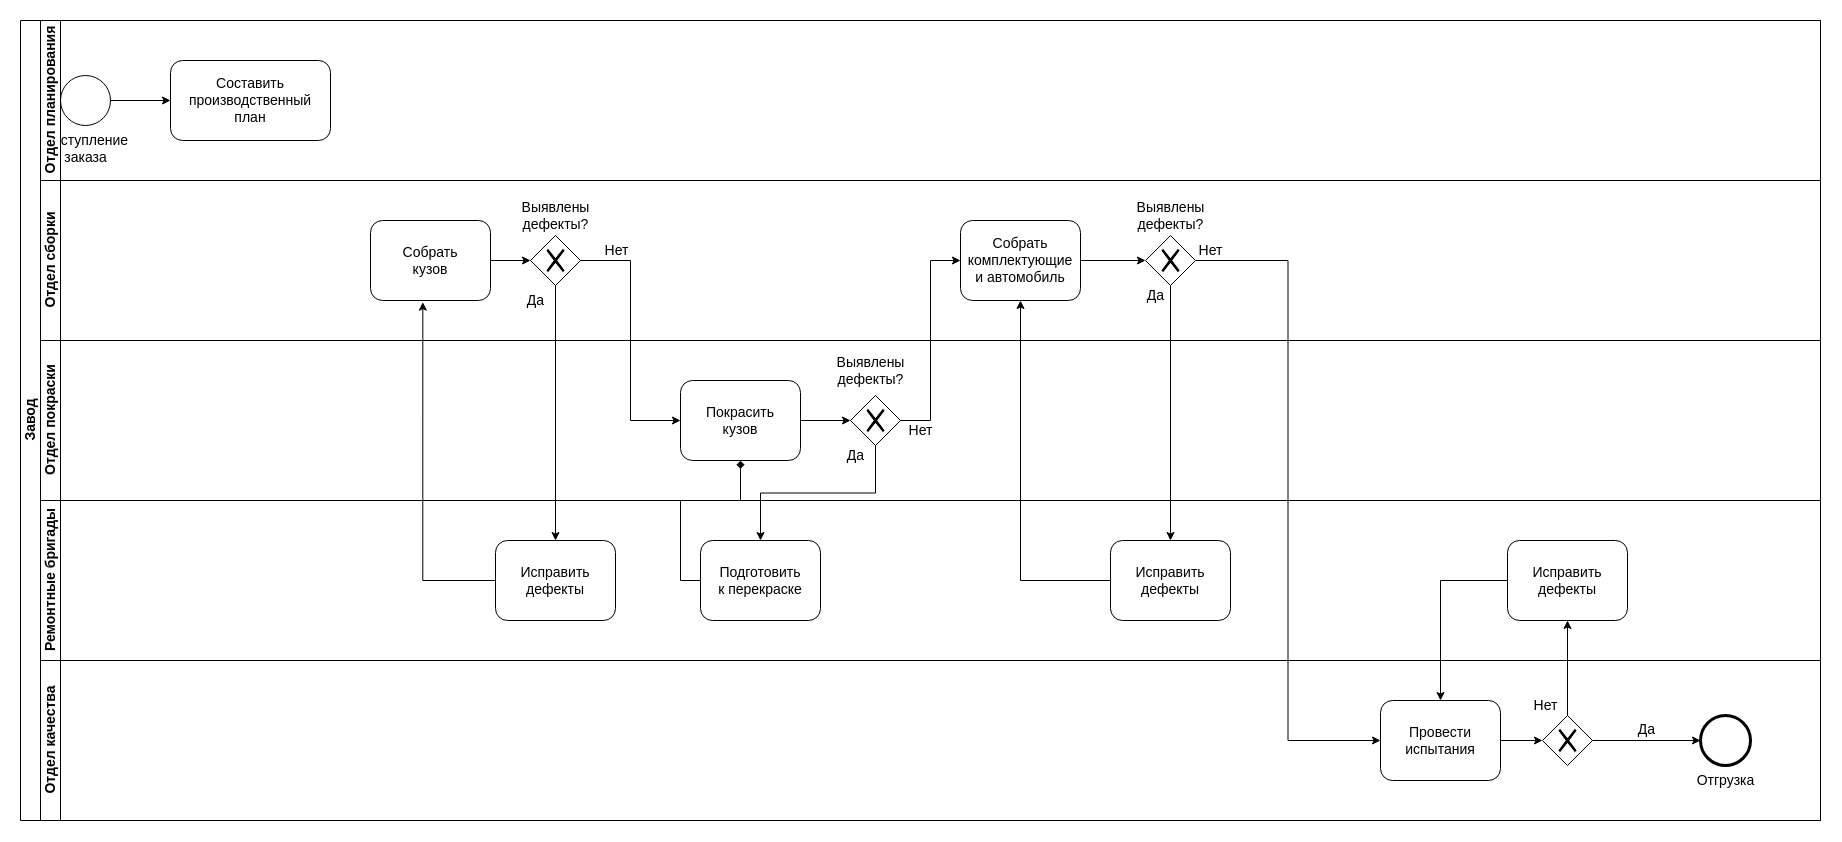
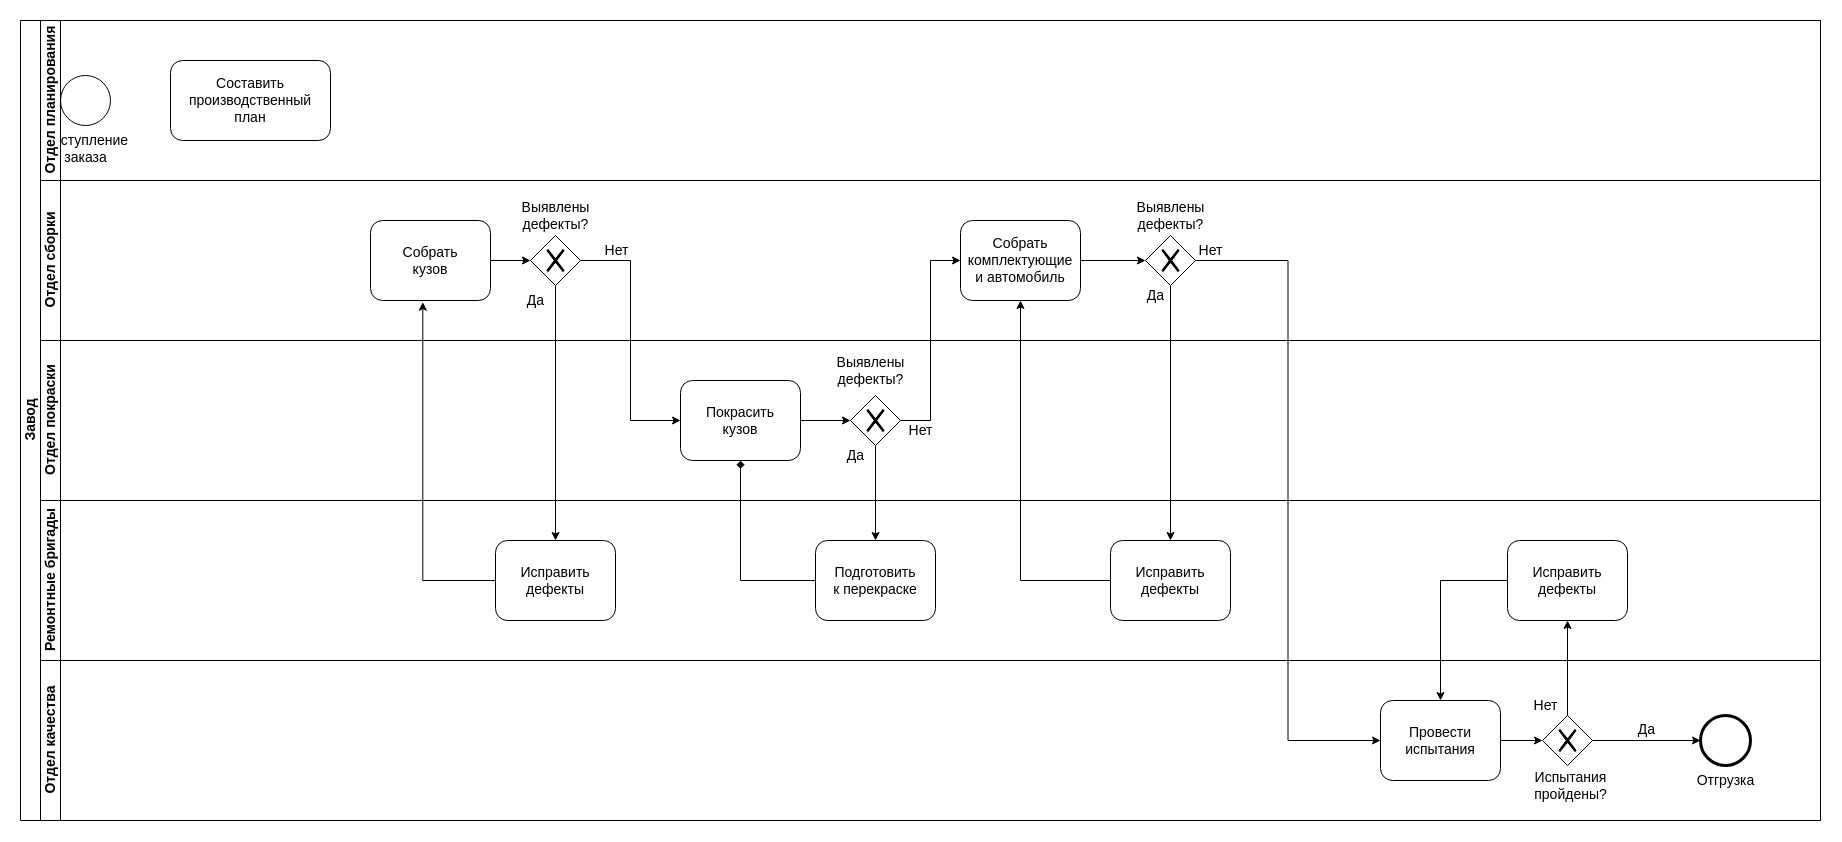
  <mxCell id="0" />
  <mxCell id="1" parent="0" />
  <mxCell id="2" value="Завод" style="swimlane;html=1;horizontal=0;startSize=20;fontSize=14;" vertex="1" parent="1"><mxGeometry x="20" y="20" width="1800" height="800" as="geometry" /></mxCell>
  <mxCell id="3" value="Отдел сборки" style="swimlane;html=1;horizontal=0;startSize=20;fontSize=14;" vertex="1" parent="2"><mxGeometry x="20" y="160" width="1780" height="160" as="geometry" /></mxCell>
  <mxCell id="4" style="edgeStyle=orthogonalEdgeStyle;rounded=0;orthogonalLoop=1;jettySize=auto;html=1;exitX=1;exitY=0.5;exitDx=0;exitDy=0;entryX=0;entryY=0.5;entryDx=0;entryDy=0;fontSize=14;" edge="1" parent="3" source="5" target="6"><mxGeometry relative="1" as="geometry" /></mxCell>
  <mxCell id="5" value="Собрать&lt;br&gt;кузов" style="shape=ext;rounded=1;html=1;whiteSpace=wrap;fontSize=14;" vertex="1" parent="3"><mxGeometry x="330" y="40" width="120" height="80" as="geometry" /></mxCell>
  <mxCell id="6" value="" style="shape=mxgraph.bpmn.shape;html=1;verticalLabelPosition=bottom;labelBackgroundColor=#ffffff;verticalAlign=top;align=center;perimeter=rhombusPerimeter;background=gateway;outlineConnect=0;outline=none;symbol=exclusiveGw;fontSize=14;" vertex="1" parent="3"><mxGeometry x="490" y="55" width="50" height="50" as="geometry" /></mxCell>
  <mxCell id="7" style="edgeStyle=orthogonalEdgeStyle;rounded=0;orthogonalLoop=1;jettySize=auto;html=1;exitX=1;exitY=0.5;exitDx=0;exitDy=0;fontSize=14;" edge="1" parent="3" source="8" target="9"><mxGeometry relative="1" as="geometry" /></mxCell>
  <mxCell id="8" value="Собрать&lt;br&gt;комплектующие&lt;br&gt;и автомобиль" style="shape=ext;rounded=1;html=1;whiteSpace=wrap;fontSize=14;" vertex="1" parent="3"><mxGeometry x="920" y="40" width="120" height="80" as="geometry" /></mxCell>
  <mxCell id="9" value="" style="shape=mxgraph.bpmn.shape;html=1;verticalLabelPosition=bottom;labelBackgroundColor=#ffffff;verticalAlign=top;align=center;perimeter=rhombusPerimeter;background=gateway;outlineConnect=0;outline=none;symbol=exclusiveGw;fontSize=14;" vertex="1" parent="3"><mxGeometry x="1105" y="55" width="50" height="50" as="geometry" /></mxCell>
  <mxCell id="10" value="Выявлены&lt;br&gt;дефекты?" style="text;html=1;align=center;verticalAlign=middle;resizable=0;points=[];autosize=1;fontSize=14;" vertex="1" parent="3"><mxGeometry x="475" y="15" width="80" height="40" as="geometry" /></mxCell>
  <mxCell id="11" value="Выявлены&lt;br&gt;дефекты?" style="text;html=1;align=center;verticalAlign=middle;resizable=0;points=[];autosize=1;fontSize=14;" vertex="1" parent="3"><mxGeometry x="1090" y="15" width="80" height="40" as="geometry" /></mxCell>
  <mxCell id="12" value="Да" style="text;html=1;align=center;verticalAlign=middle;resizable=0;points=[];autosize=1;fontSize=14;" vertex="1" parent="3"><mxGeometry x="480" y="110" width="30" height="20" as="geometry" /></mxCell>
  <mxCell id="13" value="Да" style="text;html=1;align=center;verticalAlign=middle;resizable=0;points=[];autosize=1;fontSize=14;" vertex="1" parent="3"><mxGeometry x="1100" y="105" width="30" height="20" as="geometry" /></mxCell>
  <mxCell id="14" value="Нет" style="text;html=1;align=center;verticalAlign=middle;resizable=0;points=[];autosize=1;fontSize=14;" vertex="1" parent="3"><mxGeometry x="556" y="60" width="40" height="20" as="geometry" /></mxCell>
  <mxCell id="15" value="Нет" style="text;html=1;align=center;verticalAlign=middle;resizable=0;points=[];autosize=1;fontSize=14;" vertex="1" parent="3"><mxGeometry x="1150" y="60" width="40" height="20" as="geometry" /></mxCell>
  <mxCell id="16" value="Отдел покраски" style="swimlane;html=1;horizontal=0;startSize=20;fontSize=14;" vertex="1" parent="2"><mxGeometry x="20" y="320" width="1780" height="160" as="geometry" /></mxCell>
  <mxCell id="17" style="edgeStyle=orthogonalEdgeStyle;rounded=0;orthogonalLoop=1;jettySize=auto;html=1;exitX=1;exitY=0.5;exitDx=0;exitDy=0;entryX=0;entryY=0.5;entryDx=0;entryDy=0;fontSize=14;" edge="1" parent="16" source="18" target="19"><mxGeometry relative="1" as="geometry" /></mxCell>
  <mxCell id="18" value="Покрасить&lt;br&gt;кузов" style="shape=ext;rounded=1;html=1;whiteSpace=wrap;fontSize=14;" vertex="1" parent="16"><mxGeometry x="640" y="40" width="120" height="80" as="geometry" /></mxCell>
  <mxCell id="19" value="" style="shape=mxgraph.bpmn.shape;html=1;verticalLabelPosition=bottom;labelBackgroundColor=#ffffff;verticalAlign=top;align=center;perimeter=rhombusPerimeter;background=gateway;outlineConnect=0;outline=none;symbol=exclusiveGw;fontSize=14;" vertex="1" parent="16"><mxGeometry x="810" y="55" width="50" height="50" as="geometry" /></mxCell>
  <mxCell id="20" value="Выявлены&lt;br&gt;дефекты?" style="text;html=1;align=center;verticalAlign=middle;resizable=0;points=[];autosize=1;fontSize=14;" vertex="1" parent="16"><mxGeometry x="790" y="10" width="80" height="40" as="geometry" /></mxCell>
  <mxCell id="21" value="Да" style="text;html=1;align=center;verticalAlign=middle;resizable=0;points=[];autosize=1;fontSize=14;" vertex="1" parent="16"><mxGeometry x="800" y="105" width="30" height="20" as="geometry" /></mxCell>
  <mxCell id="22" value="Нет" style="text;html=1;align=center;verticalAlign=middle;resizable=0;points=[];autosize=1;fontSize=14;" vertex="1" parent="16"><mxGeometry x="860" y="80" width="40" height="20" as="geometry" /></mxCell>
  <mxCell id="23" value="Ремонтные бригады" style="swimlane;html=1;horizontal=0;startSize=20;fontSize=14;" vertex="1" parent="2"><mxGeometry x="20" y="480" width="1780" height="160" as="geometry" /></mxCell>
  <mxCell id="24" value="Исправить&lt;br&gt;дефекты" style="shape=ext;rounded=1;html=1;whiteSpace=wrap;fontSize=14;" vertex="1" parent="23"><mxGeometry x="455" y="40" width="120" height="80" as="geometry" /></mxCell>
- <mxCell id="25" value="Подготовить&lt;br&gt;к перекраске" style="shape=ext;rounded=1;html=1;whiteSpace=wrap;fontSize=14;" vertex="1" parent="23"><mxGeometry x="660" y="40" width="120" height="80" as="geometry" /></mxCell>
+ <mxCell id="25" value="Подготовить&lt;br&gt;к перекраске" style="shape=ext;rounded=1;html=1;whiteSpace=wrap;fontSize=14;" vertex="1" parent="23"><mxGeometry x="775" y="40" width="120" height="80" as="geometry" /></mxCell>
  <mxCell id="26" value="Исправить&lt;br&gt;дефекты" style="shape=ext;rounded=1;html=1;whiteSpace=wrap;fontSize=14;" vertex="1" parent="23"><mxGeometry x="1070" y="40" width="120" height="80" as="geometry" /></mxCell>
  <mxCell id="27" value="Исправить&lt;br&gt;дефекты" style="shape=ext;rounded=1;html=1;whiteSpace=wrap;fontSize=14;" vertex="1" parent="23"><mxGeometry x="1467" y="40" width="120" height="80" as="geometry" /></mxCell>
  <mxCell id="28" value="Отдел качества" style="swimlane;html=1;horizontal=0;startSize=20;fontSize=14;" vertex="1" parent="2"><mxGeometry x="20" y="640" width="1780" height="160" as="geometry" /></mxCell>
  <mxCell id="29" style="edgeStyle=orthogonalEdgeStyle;rounded=0;orthogonalLoop=1;jettySize=auto;html=1;exitX=1;exitY=0.5;exitDx=0;exitDy=0;entryX=0;entryY=0.5;entryDx=0;entryDy=0;fontSize=14;" edge="1" parent="28" source="30" target="32"><mxGeometry relative="1" as="geometry" /></mxCell>
  <mxCell id="30" value="Провести&lt;br&gt;испытания" style="shape=ext;rounded=1;html=1;whiteSpace=wrap;fontSize=14;" vertex="1" parent="28"><mxGeometry x="1340" y="40" width="120" height="80" as="geometry" /></mxCell>
  <mxCell id="31" value="Да" style="edgeStyle=orthogonalEdgeStyle;rounded=0;orthogonalLoop=1;jettySize=auto;html=1;entryX=0;entryY=0.5;entryDx=0;entryDy=0;fontSize=14;labelPosition=center;verticalLabelPosition=top;align=center;verticalAlign=bottom;" edge="1" parent="28" source="32" target="33"><mxGeometry relative="1" as="geometry" /></mxCell>
  <mxCell id="32" value="" style="shape=mxgraph.bpmn.shape;html=1;verticalLabelPosition=bottom;labelBackgroundColor=#ffffff;verticalAlign=top;align=center;perimeter=rhombusPerimeter;background=gateway;outlineConnect=0;outline=none;symbol=exclusiveGw;fontSize=14;" vertex="1" parent="28"><mxGeometry x="1502" y="55" width="50" height="50" as="geometry" /></mxCell>
  <mxCell id="33" value="Отгрузка" style="shape=mxgraph.bpmn.shape;html=1;verticalLabelPosition=bottom;labelBackgroundColor=#ffffff;verticalAlign=top;align=center;perimeter=ellipsePerimeter;outlineConnect=0;outline=end;symbol=general;fontSize=14;" vertex="1" parent="28"><mxGeometry x="1660" y="55" width="50" height="50" as="geometry" /></mxCell>
+ <mxCell id="34" value="Испытания&lt;br&gt;пройдены?" style="text;html=1;align=center;verticalAlign=middle;resizable=0;points=[];autosize=1;fontSize=14;" vertex="1" parent="28"><mxGeometry x="1485.24" y="105" width="90" height="40" as="geometry" /></mxCell>
  <mxCell id="35" value="Нет" style="text;html=1;align=center;verticalAlign=middle;resizable=0;points=[];autosize=1;fontSize=14;" vertex="1" parent="28"><mxGeometry x="1485.24" y="35" width="40" height="20" as="geometry" /></mxCell>
  <mxCell id="36" style="edgeStyle=orthogonalEdgeStyle;rounded=0;orthogonalLoop=1;jettySize=auto;html=1;exitX=0.5;exitY=1;exitDx=0;exitDy=0;fontSize=14;" edge="1" parent="2" source="6" target="24"><mxGeometry relative="1" as="geometry" /></mxCell>
  <mxCell id="37" style="edgeStyle=orthogonalEdgeStyle;rounded=0;orthogonalLoop=1;jettySize=auto;html=1;entryX=0.436;entryY=1.021;entryDx=0;entryDy=0;entryPerimeter=0;fontSize=14;" edge="1" parent="2" source="24" target="5"><mxGeometry relative="1" as="geometry" /></mxCell>
  <mxCell id="38" style="edgeStyle=orthogonalEdgeStyle;rounded=0;orthogonalLoop=1;jettySize=auto;html=1;exitX=1;exitY=0.5;exitDx=0;exitDy=0;entryX=0;entryY=0.5;entryDx=0;entryDy=0;fontSize=14;" edge="1" parent="2" source="6" target="18"><mxGeometry relative="1" as="geometry" /></mxCell>
  <mxCell id="39" style="edgeStyle=orthogonalEdgeStyle;rounded=0;orthogonalLoop=1;jettySize=auto;html=1;exitX=1;exitY=0.5;exitDx=0;exitDy=0;entryX=0;entryY=0.5;entryDx=0;entryDy=0;fontSize=14;" edge="1" parent="2" source="19" target="8"><mxGeometry relative="1" as="geometry" /></mxCell>
  <mxCell id="40" style="edgeStyle=orthogonalEdgeStyle;rounded=0;orthogonalLoop=1;jettySize=auto;html=1;exitX=0.5;exitY=1;exitDx=0;exitDy=0;entryX=0.5;entryY=0;entryDx=0;entryDy=0;fontSize=14;" edge="1" parent="2" source="19" target="25"><mxGeometry relative="1" as="geometry" /></mxCell>
  <mxCell id="41" style="edgeStyle=orthogonalEdgeStyle;rounded=0;orthogonalLoop=1;jettySize=auto;html=1;exitX=0;exitY=0.5;exitDx=0;exitDy=0;fontSize=14;endArrow=diamond;" edge="1" parent="2" source="25" target="18"><mxGeometry relative="1" as="geometry" /></mxCell>
  <mxCell id="42" style="edgeStyle=orthogonalEdgeStyle;rounded=0;orthogonalLoop=1;jettySize=auto;html=1;exitX=0.5;exitY=1;exitDx=0;exitDy=0;entryX=0.5;entryY=0;entryDx=0;entryDy=0;fontSize=14;" edge="1" parent="2" source="9" target="26"><mxGeometry relative="1" as="geometry" /></mxCell>
  <mxCell id="43" style="edgeStyle=orthogonalEdgeStyle;rounded=0;orthogonalLoop=1;jettySize=auto;html=1;exitX=0;exitY=0.5;exitDx=0;exitDy=0;entryX=0.5;entryY=1;entryDx=0;entryDy=0;fontSize=14;" edge="1" parent="2" source="26" target="8"><mxGeometry relative="1" as="geometry" /></mxCell>
  <mxCell id="44" style="edgeStyle=orthogonalEdgeStyle;rounded=0;orthogonalLoop=1;jettySize=auto;html=1;entryX=0;entryY=0.5;entryDx=0;entryDy=0;fontSize=14;" edge="1" parent="2" source="9" target="30"><mxGeometry relative="1" as="geometry" /></mxCell>
  <mxCell id="45" style="edgeStyle=orthogonalEdgeStyle;rounded=0;orthogonalLoop=1;jettySize=auto;html=1;exitX=0.5;exitY=0;exitDx=0;exitDy=0;entryX=0.5;entryY=1;entryDx=0;entryDy=0;fontSize=14;" edge="1" parent="2" source="32" target="27"><mxGeometry relative="1" as="geometry" /></mxCell>
  <mxCell id="46" style="edgeStyle=orthogonalEdgeStyle;rounded=0;orthogonalLoop=1;jettySize=auto;html=1;exitX=0;exitY=0.5;exitDx=0;exitDy=0;entryX=0.5;entryY=0;entryDx=0;entryDy=0;fontSize=14;" edge="1" parent="2" source="27" target="30"><mxGeometry relative="1" as="geometry" /></mxCell>
  <mxCell id="47" value="Поступление&lt;br&gt;заказа" style="shape=mxgraph.bpmn.shape;html=1;verticalLabelPosition=bottom;labelBackgroundColor=#ffffff;verticalAlign=top;align=center;perimeter=ellipsePerimeter;outlineConnect=0;outline=standard;symbol=general;fontSize=14;" vertex="1" parent="2"><mxGeometry x="40" y="55" width="50" height="50" as="geometry" /></mxCell>
  <mxCell id="48" value="Отдел планирования" style="swimlane;html=1;horizontal=0;startSize=20;fontSize=14;" vertex="1" parent="1"><mxGeometry x="40" y="20" width="1780" height="160" as="geometry" /></mxCell>
  <mxCell id="49" value="Составить&lt;br&gt;производственный&lt;br&gt;план" style="shape=ext;rounded=1;html=1;whiteSpace=wrap;fontSize=14;" vertex="1" parent="48"><mxGeometry x="130" y="40" width="160" height="80" as="geometry" /></mxCell>
- <mxCell id="50" style="edgeStyle=orthogonalEdgeStyle;rounded=0;orthogonalLoop=1;jettySize=auto;html=1;entryX=0;entryY=0.5;entryDx=0;entryDy=0;fontSize=14;" edge="1" parent="1" source="47" target="49"><mxGeometry relative="1" as="geometry" /></mxCell>
